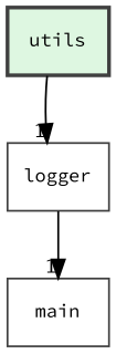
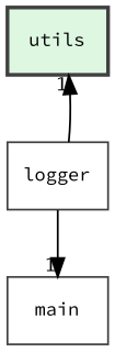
  digraph {
    compound=true
    fontname="Source Code Pro"
    node [color=grey25 fillcolor="#def7e1" fontname="Source Code Pro" fontsize=10 shape=box]
    edge [fontname="Source Code Pro" fontsize=10 headlabel=1 labeldistance=1.5 labelfontname=Helvetica labelfontsize=10]
    n1 [label=utils style="filled,bold,"]
    n2 [label=logger]
    n3 [label=main]
-   n1 -> n2
+   n2 -> n1
    n2 -> n3
  }
